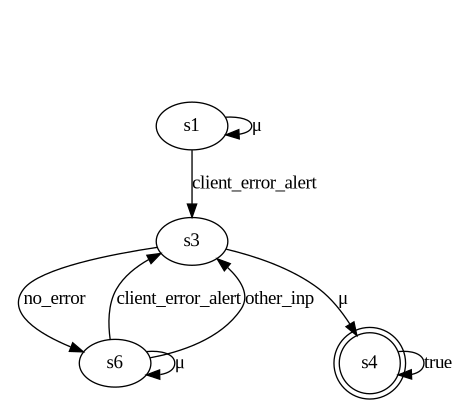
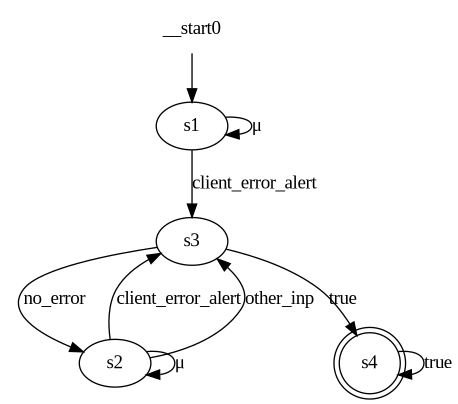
  digraph {
    fontname="Liberation Serif"
    node [fontname="Liberation Serif"]
    edge [fontname="Liberation Serif"]
    n1 [label=s1]
    n2 [label=s3]
-   n3 [label=s6]
+   n3 [label=s2]
    n4 [label=s4 shape=doublecircle]
+   __start0 [shape=none]
    n1 -> n1 [label="μ"]
    n1 -> n2 [label=client_error_alert]
    n2 -> n3 [label=no_error]
-   n2 -> n4 [label="μ"]
+   n2 -> n4 [label=true]
    n3 -> n2 [label=client_error_alert]
    n3 -> n2 [label=other_inp]
    n3 -> n3 [label="μ"]
    n4 -> n4 [label=true]
+   __start0 -> n1
  }
